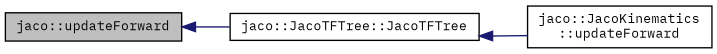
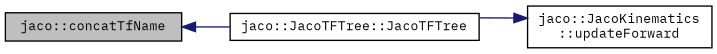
  digraph {
    fontname="IBM Plex Mono"
    rankdir=LR
    node [color=black fillcolor=white fontname="IBM Plex Mono" fontsize=10 shape=record style=filled]
    edge [color=midnightblue dir=back fontname="IBM Plex Mono" fontsize=10 labelfontname=Helvetica labelfontsize=10 style=solid]
-   n1 [fillcolor=grey75 fontcolor=black height=0.2 label="jaco::updateForward" width=0.4]
+   n1 [fillcolor=grey75 fontcolor=black height=0.2 label="jaco::concatTfName" width=0.4]
    n2 [height=0.2 label="jaco::JacoTFTree::JacoTFTree" width=0.4]
    n3 [height=0.2 label="jaco::JacoKinematics\l::updateForward" width=0.4]
    n1 -> n2
-   n2 -> n3
+   n3 -> n2
  }
